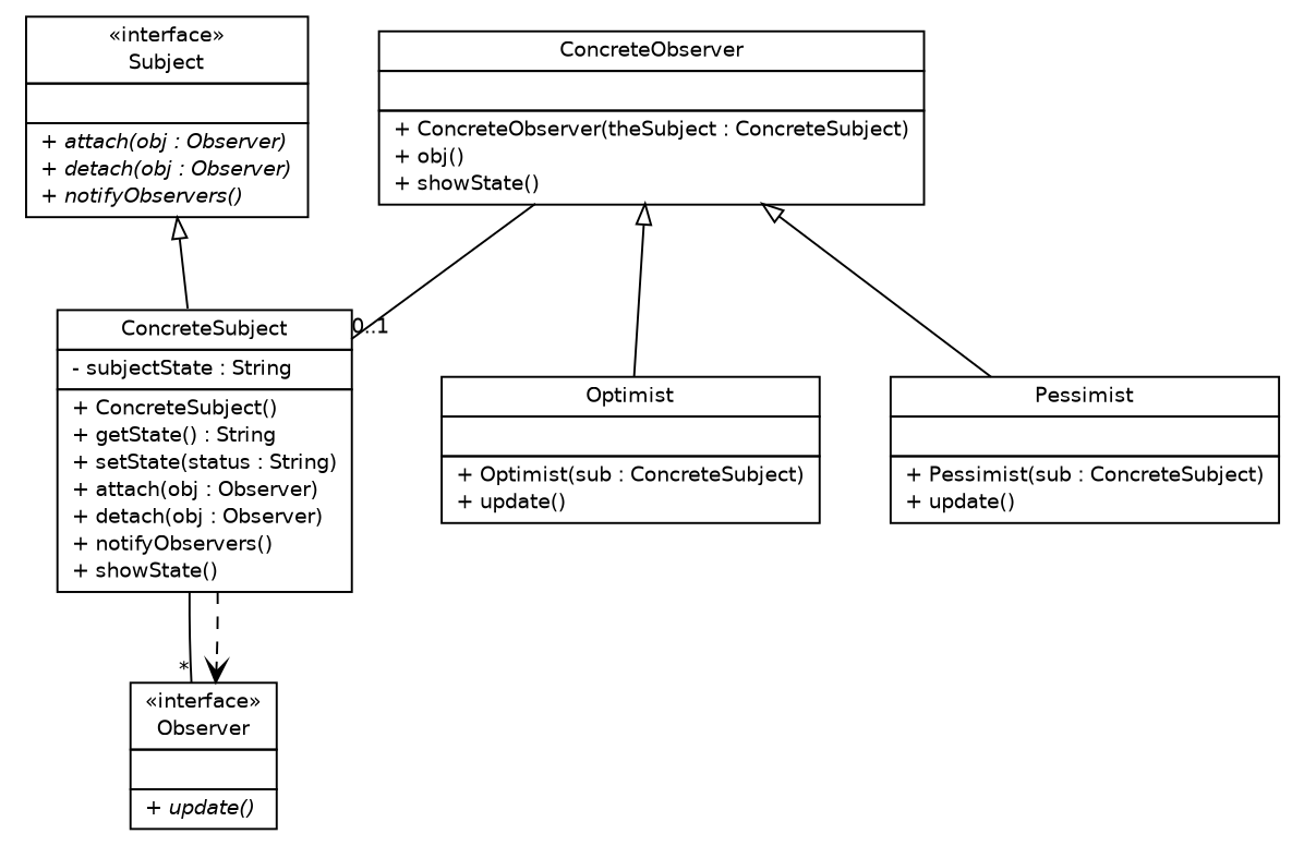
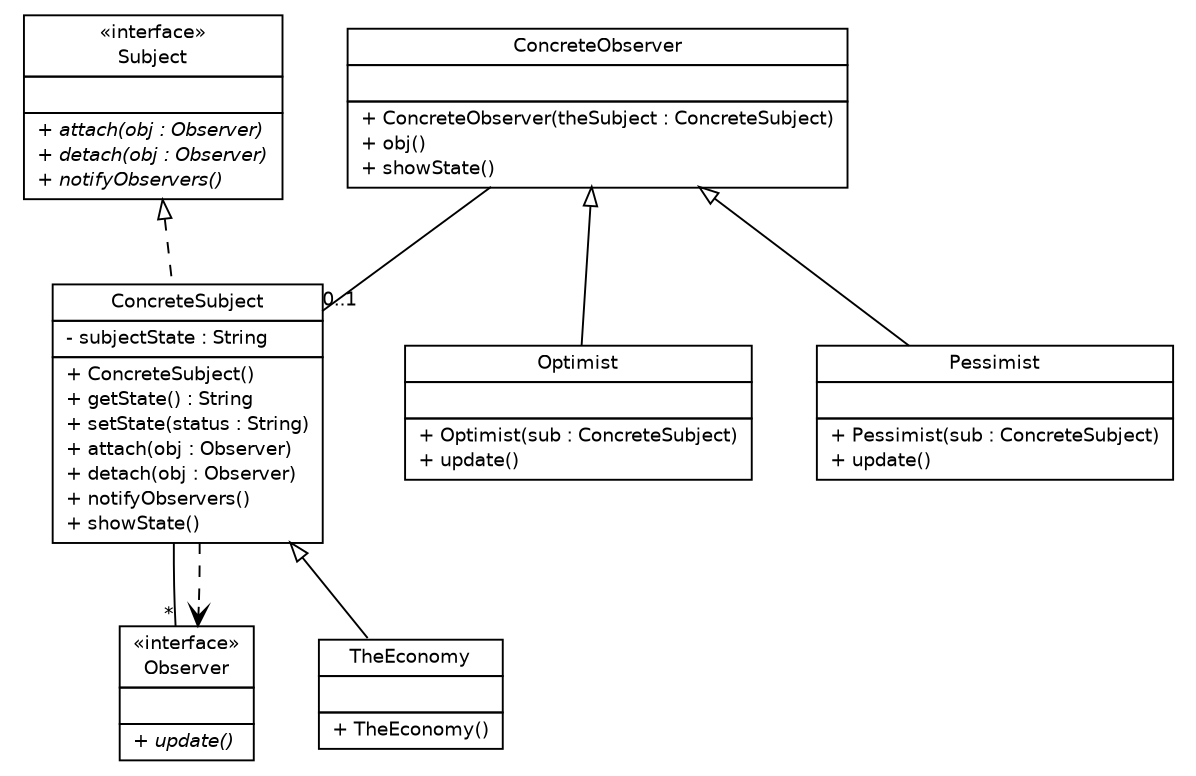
  digraph {
    nodesep=0.25
    ranksep=0.5
    node [fontcolor=black fontname=Helvetica fontsize=10.0 shape=plaintext]
    edge [fontname=Helvetica fontsize=10 headport=p labelfontname=Helvetica labelfontsize=10 tailport=p arrowtail=empty dir=back]
    n1 [label=<<table title="ConcreteObserver" border="0" cellborder="1" cellspacing="0" cellpadding="2" port="p"> 		<tr><td><table border="0" cellspacing="0" cellpadding="1"> <tr><td align="center" balign="center"> ConcreteObserver </td></tr> 		</table></td></tr> 		<tr><td><table border="0" cellspacing="0" cellpadding="1"> <tr><td align="left" balign="left">  </td></tr> 		</table></td></tr> 		<tr><td><table border="0" cellspacing="0" cellpadding="1"> <tr><td align="left" balign="left"> + ConcreteObserver(theSubject : ConcreteSubject) </td></tr> <tr><td align="left" balign="left"> + obj() </td></tr> <tr><td align="left" balign="left"> + showState() </td></tr> 		</table></td></tr> 		</table>>]
    n2 [label=<<table title="ConcreteSubject" border="0" cellborder="1" cellspacing="0" cellpadding="2" port="p"> 		<tr><td><table border="0" cellspacing="0" cellpadding="1"> <tr><td align="center" balign="center"> ConcreteSubject </td></tr> 		</table></td></tr> 		<tr><td><table border="0" cellspacing="0" cellpadding="1"> <tr><td align="left" balign="left"> - subjectState : String </td></tr> 		</table></td></tr> 		<tr><td><table border="0" cellspacing="0" cellpadding="1"> <tr><td align="left" balign="left"> + ConcreteSubject() </td></tr> <tr><td align="left" balign="left"> + getState() : String </td></tr> <tr><td align="left" balign="left"> + setState(status : String) </td></tr> <tr><td align="left" balign="left"> + attach(obj : Observer) </td></tr> <tr><td align="left" balign="left"> + detach(obj : Observer) </td></tr> <tr><td align="left" balign="left"> + notifyObservers() </td></tr> <tr><td align="left" balign="left"> + showState() </td></tr> 		</table></td></tr> 		</table>>]
    n3 [label=<<table title="Optimist" border="0" cellborder="1" cellspacing="0" cellpadding="2" port="p"> 		<tr><td><table border="0" cellspacing="0" cellpadding="1"> <tr><td align="center" balign="center"> Optimist </td></tr> 		</table></td></tr> 		<tr><td><table border="0" cellspacing="0" cellpadding="1"> <tr><td align="left" balign="left">  </td></tr> 		</table></td></tr> 		<tr><td><table border="0" cellspacing="0" cellpadding="1"> <tr><td align="left" balign="left"> + Optimist(sub : ConcreteSubject) </td></tr> <tr><td align="left" balign="left"> + update() </td></tr> 		</table></td></tr> 		</table>>]
    n4 [label=<<table title="Pessimist" border="0" cellborder="1" cellspacing="0" cellpadding="2" port="p"> 		<tr><td><table border="0" cellspacing="0" cellpadding="1"> <tr><td align="center" balign="center"> Pessimist </td></tr> 		</table></td></tr> 		<tr><td><table border="0" cellspacing="0" cellpadding="1"> <tr><td align="left" balign="left">  </td></tr> 		</table></td></tr> 		<tr><td><table border="0" cellspacing="0" cellpadding="1"> <tr><td align="left" balign="left"> + Pessimist(sub : ConcreteSubject) </td></tr> <tr><td align="left" balign="left"> + update() </td></tr> 		</table></td></tr> 		</table>>]
    n5 [label=<<table title="Observer" border="0" cellborder="1" cellspacing="0" cellpadding="2" port="p"> 		<tr><td><table border="0" cellspacing="0" cellpadding="1"> <tr><td align="center" balign="center"> &#171;interface&#187; </td></tr> <tr><td align="center" balign="center"> Observer </td></tr> 		</table></td></tr> 		<tr><td><table border="0" cellspacing="0" cellpadding="1"> <tr><td align="left" balign="left">  </td></tr> 		</table></td></tr> 		<tr><td><table border="0" cellspacing="0" cellpadding="1"> <tr><td align="left" balign="left"><font face="Helvetica-Oblique" point-size="10.0"> + update() </font></td></tr> 		</table></td></tr> 		</table>>]
+   n6 [label=<<table title="TheEconomy" border="0" cellborder="1" cellspacing="0" cellpadding="2" port="p"> 		<tr><td><table border="0" cellspacing="0" cellpadding="1"> <tr><td align="center" balign="center"> TheEconomy </td></tr> 		</table></td></tr> 		<tr><td><table border="0" cellspacing="0" cellpadding="1"> <tr><td align="left" balign="left">  </td></tr> 		</table></td></tr> 		<tr><td><table border="0" cellspacing="0" cellpadding="1"> <tr><td align="left" balign="left"> + TheEconomy() </td></tr> 		</table></td></tr> 		</table>>]
    n7 [label=<<table title="Subject" border="0" cellborder="1" cellspacing="0" cellpadding="2" port="p"> 		<tr><td><table border="0" cellspacing="0" cellpadding="1"> <tr><td align="center" balign="center"> &#171;interface&#187; </td></tr> <tr><td align="center" balign="center"> Subject </td></tr> 		</table></td></tr> 		<tr><td><table border="0" cellspacing="0" cellpadding="1"> <tr><td align="left" balign="left">  </td></tr> 		</table></td></tr> 		<tr><td><table border="0" cellspacing="0" cellpadding="1"> <tr><td align="left" balign="left"><font face="Helvetica-Oblique" point-size="10.0"> + attach(obj : Observer) </font></td></tr> <tr><td align="left" balign="left"><font face="Helvetica-Oblique" point-size="10.0"> + detach(obj : Observer) </font></td></tr> <tr><td align="left" balign="left"><font face="Helvetica-Oblique" point-size="10.0"> + notifyObservers() </font></td></tr> 		</table></td></tr> 		</table>>]
    n1 -> n2 [arrowhead=none color=black fontcolor=black fontsize=10.0 headlabel="0..1" arrowtail="" dir=""]
    n1 -> n3
    n1 -> n4
    n2 -> n5 [arrowhead=none color=black fontcolor=black fontsize=10.0 headlabel="*" arrowtail="" dir=""]
    n2 -> n5 [arrowhead=open color=black fontcolor=black fontsize=10.0 style=dashed arrowtail="" dir=""]
-   n7 -> n2 [style=solid]
+   n2 -> n6
+   n7 -> n2 [style=dashed]
  }
